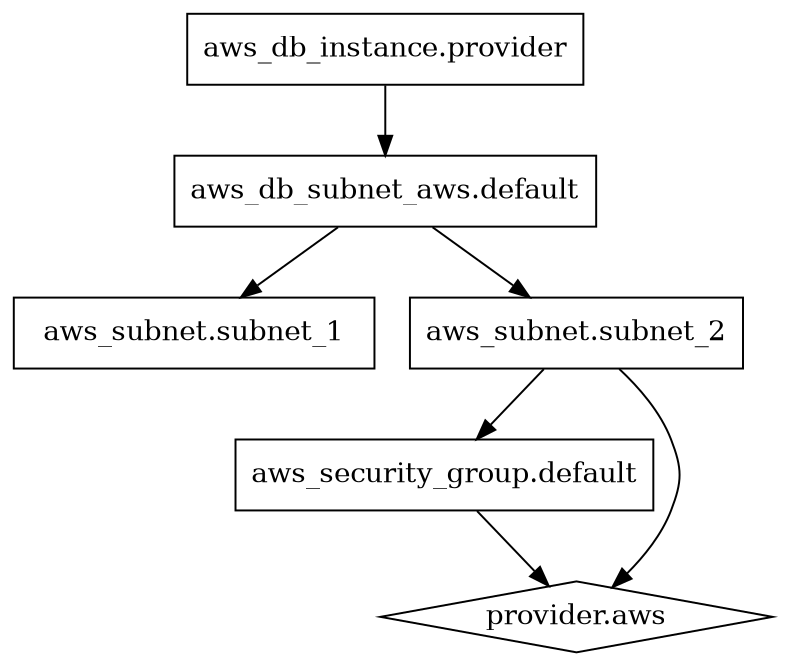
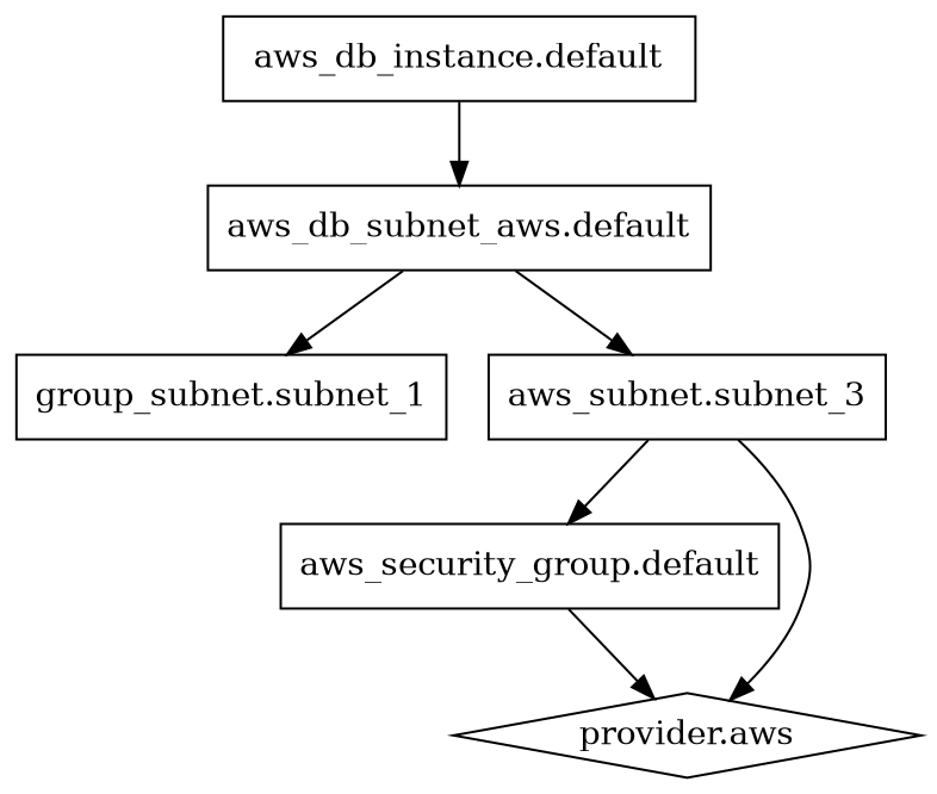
  digraph {
    compound=true
    newrank=true
    node [shape=box]
-   n1 [label="aws_db_instance.provider"]
+   n1 [label="aws_db_instance.default"]
    n2 [label="aws_db_subnet_aws.default"]
    n3 [label="aws_security_group.default"]
-   n4 [label="aws_subnet.subnet_1"]
-   n5 [label="aws_subnet.subnet_2"]
+   n4 [label="group_subnet.subnet_1"]
+   n5 [label="aws_subnet.subnet_3"]
    n6 [label="provider.aws" shape=diamond]
    subgraph sub_1 {
      n1
      n2
      n3
      n4
      n5
      n6
    }
    n1 -> n2
    n2 -> n4
    n2 -> n5
    n3 -> n6
    n5 -> n3
    n5 -> n6
  }
